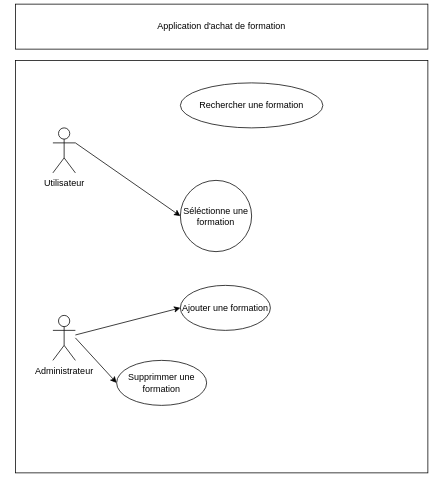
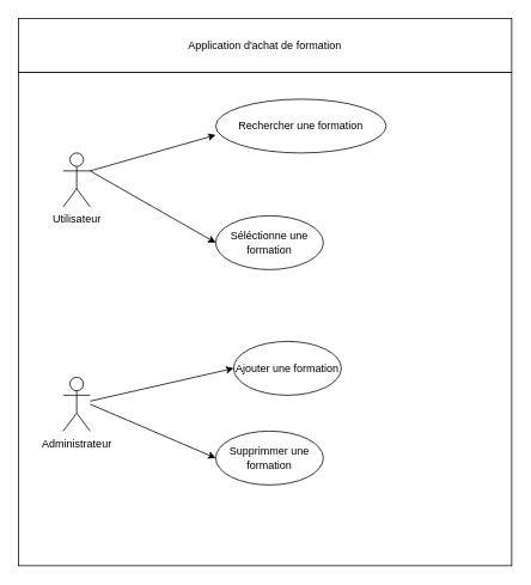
  <mxCell id="0" />
  <mxCell id="1" parent="0" />
  <mxCell id="2" value="Utilisateur" style="shape=umlActor;verticalLabelPosition=bottom;verticalAlign=top;html=1;outlineConnect=0;" vertex="1" parent="1"><mxGeometry x="70" y="170" width="30" height="60" as="geometry" /></mxCell>
  <mxCell id="3" value="&lt;div&gt;Administrateur&lt;/div&gt;&lt;div&gt;&lt;br&gt;&lt;/div&gt;" style="shape=umlActor;verticalLabelPosition=bottom;verticalAlign=top;html=1;outlineConnect=0;" vertex="1" parent="1"><mxGeometry x="70" y="420" width="30" height="60" as="geometry" /></mxCell>
  <mxCell id="4" value="Rechercher une formation" style="ellipse;whiteSpace=wrap;html=1;" vertex="1" parent="1"><mxGeometry x="240" y="110" width="190" height="60" as="geometry" /></mxCell>
- <mxCell id="5" value="Séléctionne une formation" style="ellipse;whiteSpace=wrap;html=1;" vertex="1" parent="1"><mxGeometry x="240" y="240" width="95" height="95" as="geometry" /></mxCell>
- <mxCell id="6" value="Ajouter une formation" style="ellipse;whiteSpace=wrap;html=1;" vertex="1" parent="1"><mxGeometry x="240" y="380" width="120" height="60" as="geometry" /></mxCell>
- <mxCell id="7" value="Supprimmer une formation" style="ellipse;whiteSpace=wrap;html=1;" vertex="1" parent="1"><mxGeometry x="155" y="480" width="120" height="60" as="geometry" /></mxCell>
+ <mxCell id="5" value="Séléctionne une formation" style="ellipse;whiteSpace=wrap;html=1;" vertex="1" parent="1"><mxGeometry x="240" y="240" width="120" height="60" as="geometry" /></mxCell>
+ <mxCell id="6" value="Ajouter une formation" style="ellipse;whiteSpace=wrap;html=1;" vertex="1" parent="1"><mxGeometry x="260" y="380" width="120" height="60" as="geometry" /></mxCell>
+ <mxCell id="7" value="Supprimmer une formation" style="ellipse;whiteSpace=wrap;html=1;" vertex="1" parent="1"><mxGeometry x="240" y="480" width="120" height="60" as="geometry" /></mxCell>
  <mxCell id="8" value="" style="endArrow=classic;html=1;rounded=0;entryX=0;entryY=0.5;entryDx=0;entryDy=0;" edge="1" parent="1" source="3" target="6"><mxGeometry width="50" height="50" relative="1" as="geometry"><mxPoint x="120" y="460" as="sourcePoint" /><mxPoint x="170" y="410" as="targetPoint" /></mxGeometry></mxCell>
  <mxCell id="9" value="" style="endArrow=classic;html=1;rounded=0;entryX=0;entryY=0.5;entryDx=0;entryDy=0;" edge="1" parent="1" target="7"><mxGeometry width="50" height="50" relative="1" as="geometry"><mxPoint x="100" y="450" as="sourcePoint" /><mxPoint x="250" y="420" as="targetPoint" /></mxGeometry></mxCell>
+ <mxCell id="10" value="" style="endArrow=classic;html=1;rounded=0;entryX=0;entryY=0.667;entryDx=0;entryDy=0;entryPerimeter=0;exitX=1;exitY=0.333;exitDx=0;exitDy=0;exitPerimeter=0;" edge="1" parent="1" source="2" target="4"><mxGeometry width="50" height="50" relative="1" as="geometry"><mxPoint x="110" y="186" as="sourcePoint" /><mxPoint x="210" y="150" as="targetPoint" /></mxGeometry></mxCell>
  <mxCell id="11" value="" style="endArrow=classic;html=1;rounded=0;entryX=0;entryY=0.5;entryDx=0;entryDy=0;" edge="1" parent="1" target="5"><mxGeometry width="50" height="50" relative="1" as="geometry"><mxPoint x="100" y="190" as="sourcePoint" /><mxPoint x="250" y="180" as="targetPoint" /></mxGeometry></mxCell>
  <mxCell id="12" value="" style="whiteSpace=wrap;html=1;aspect=fixed;fillColor=none;" vertex="1" parent="1"><mxGeometry x="20" y="80" width="550" height="550" as="geometry" /></mxCell>
- <mxCell id="13" value="Application d'achat de formation" style="rounded=0;whiteSpace=wrap;html=1;" vertex="1" parent="1"><mxGeometry x="20" y="5" width="550" height="60" as="geometry" /></mxCell>
+ <mxCell id="13" value="Application d'achat de formation" style="rounded=0;whiteSpace=wrap;html=1;" vertex="1" parent="1"><mxGeometry x="20" y="20" width="550" height="60" as="geometry" /></mxCell>
